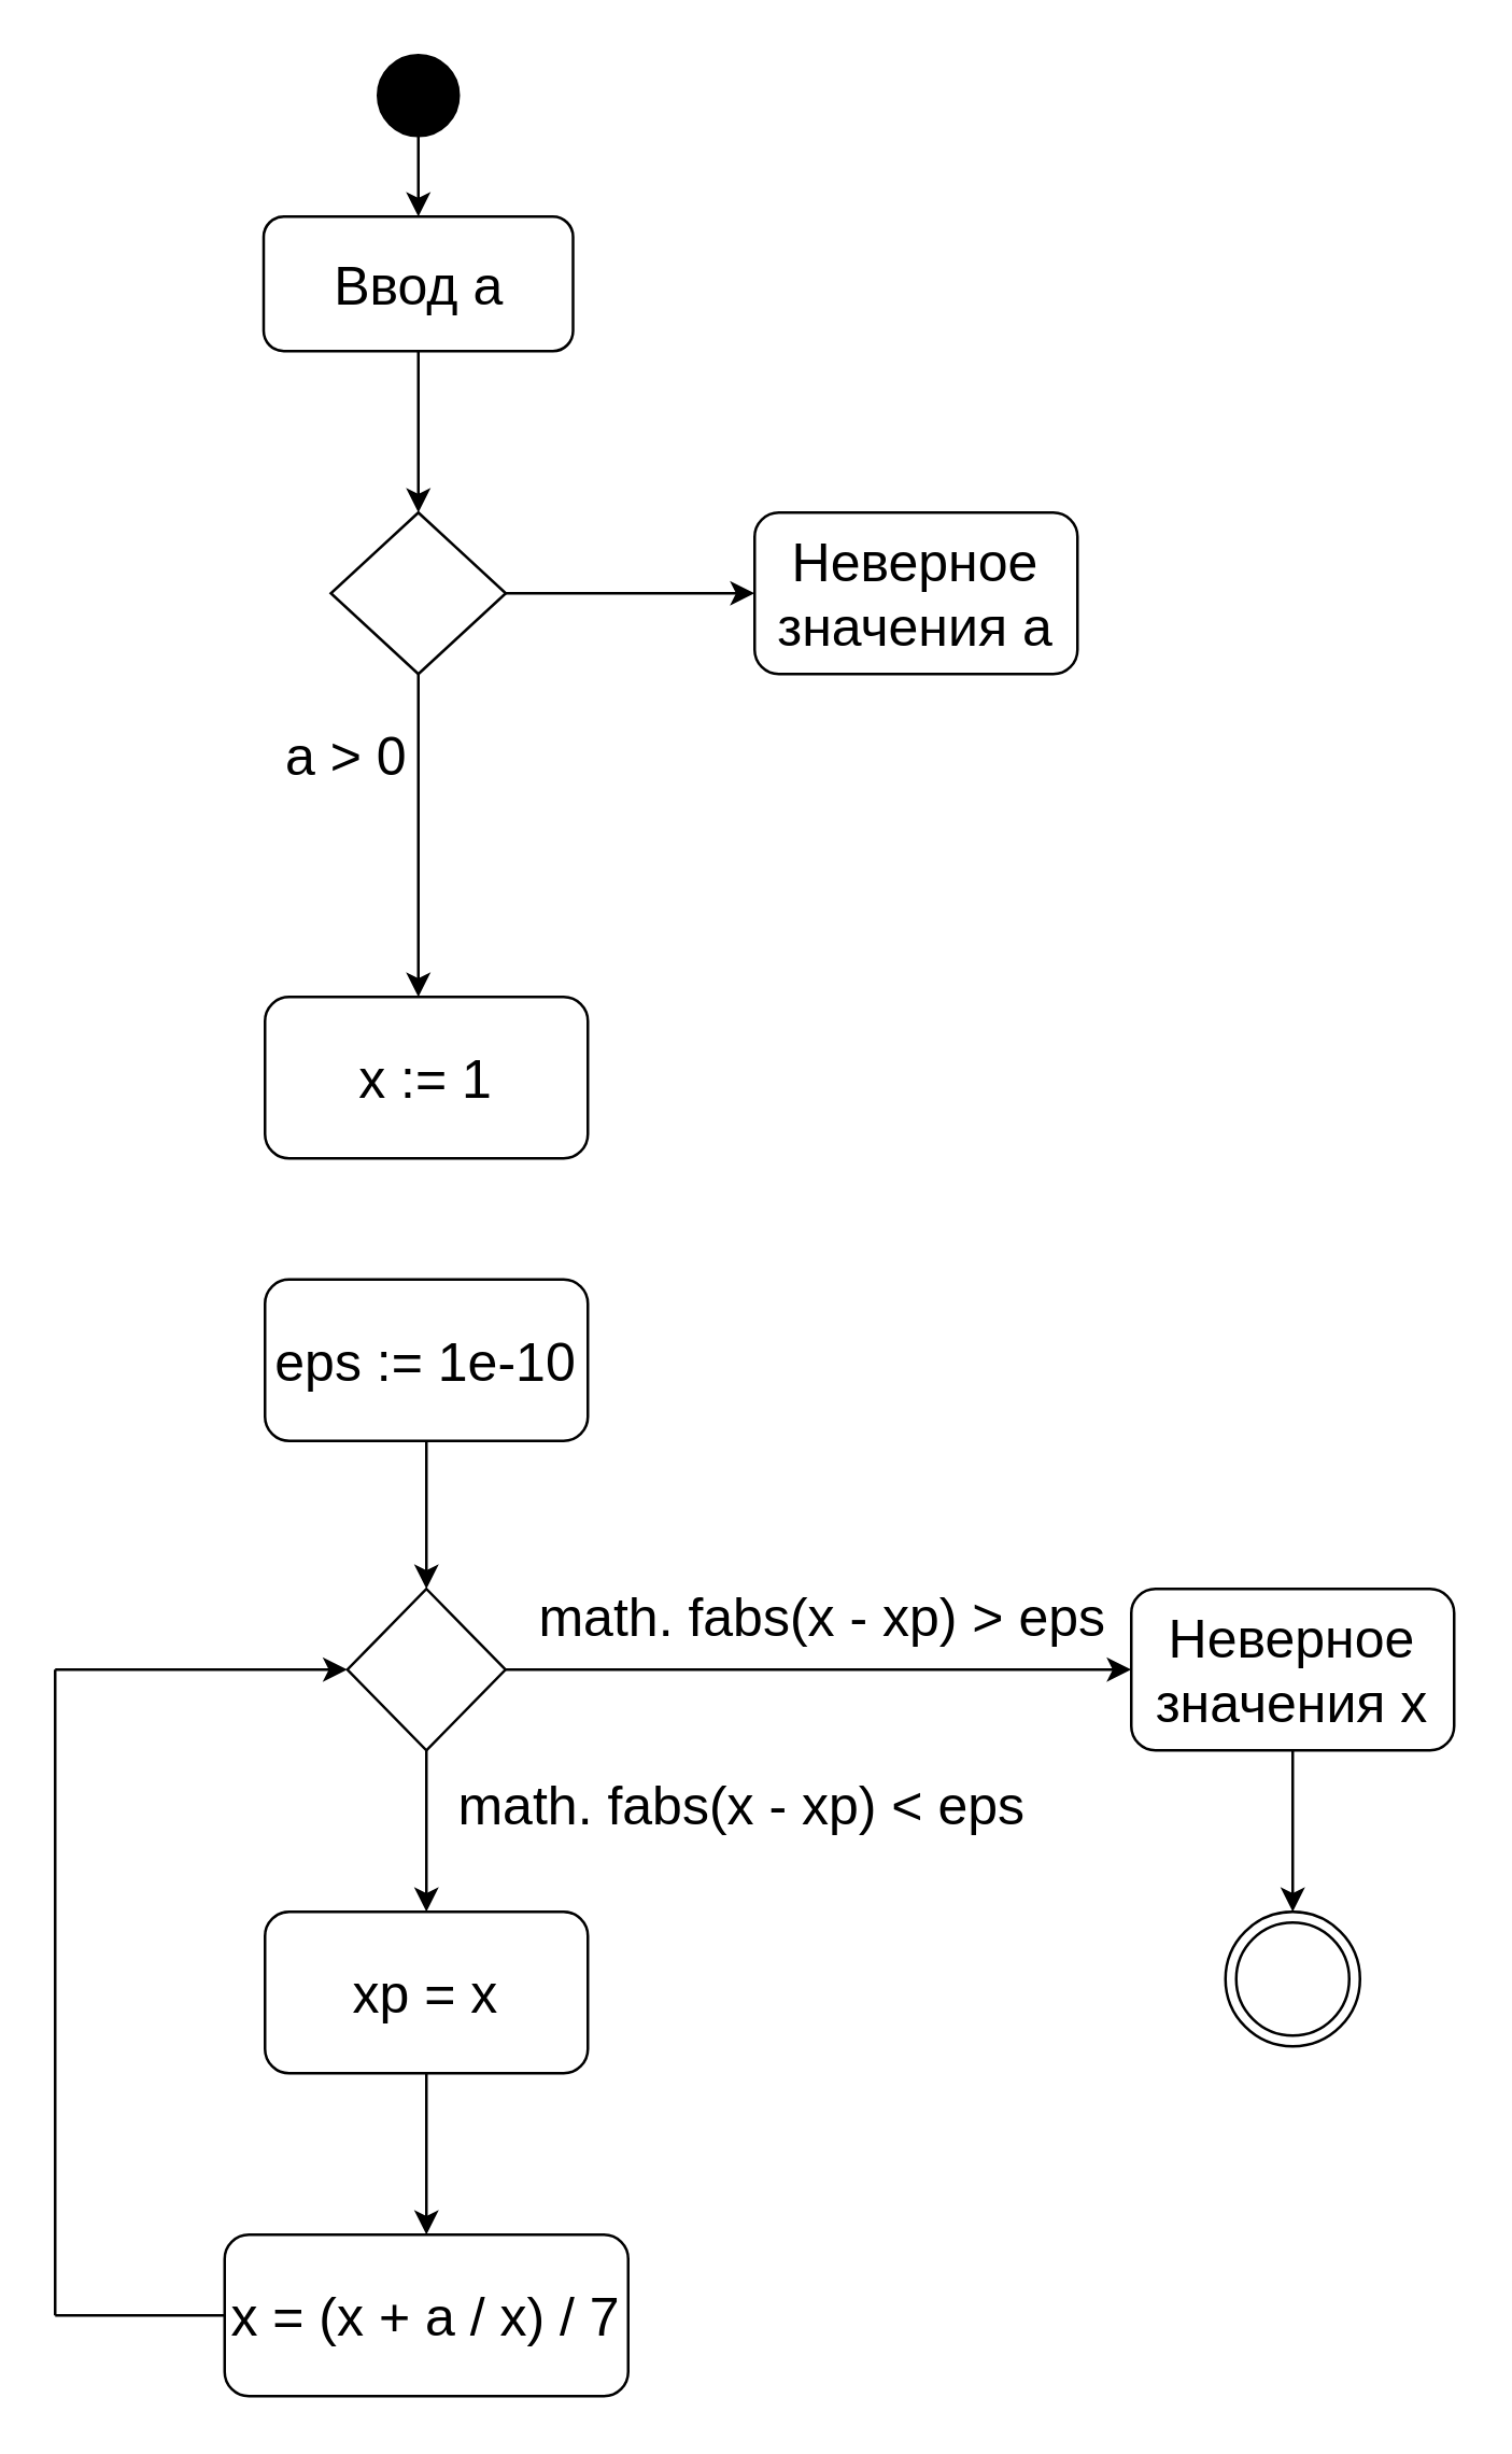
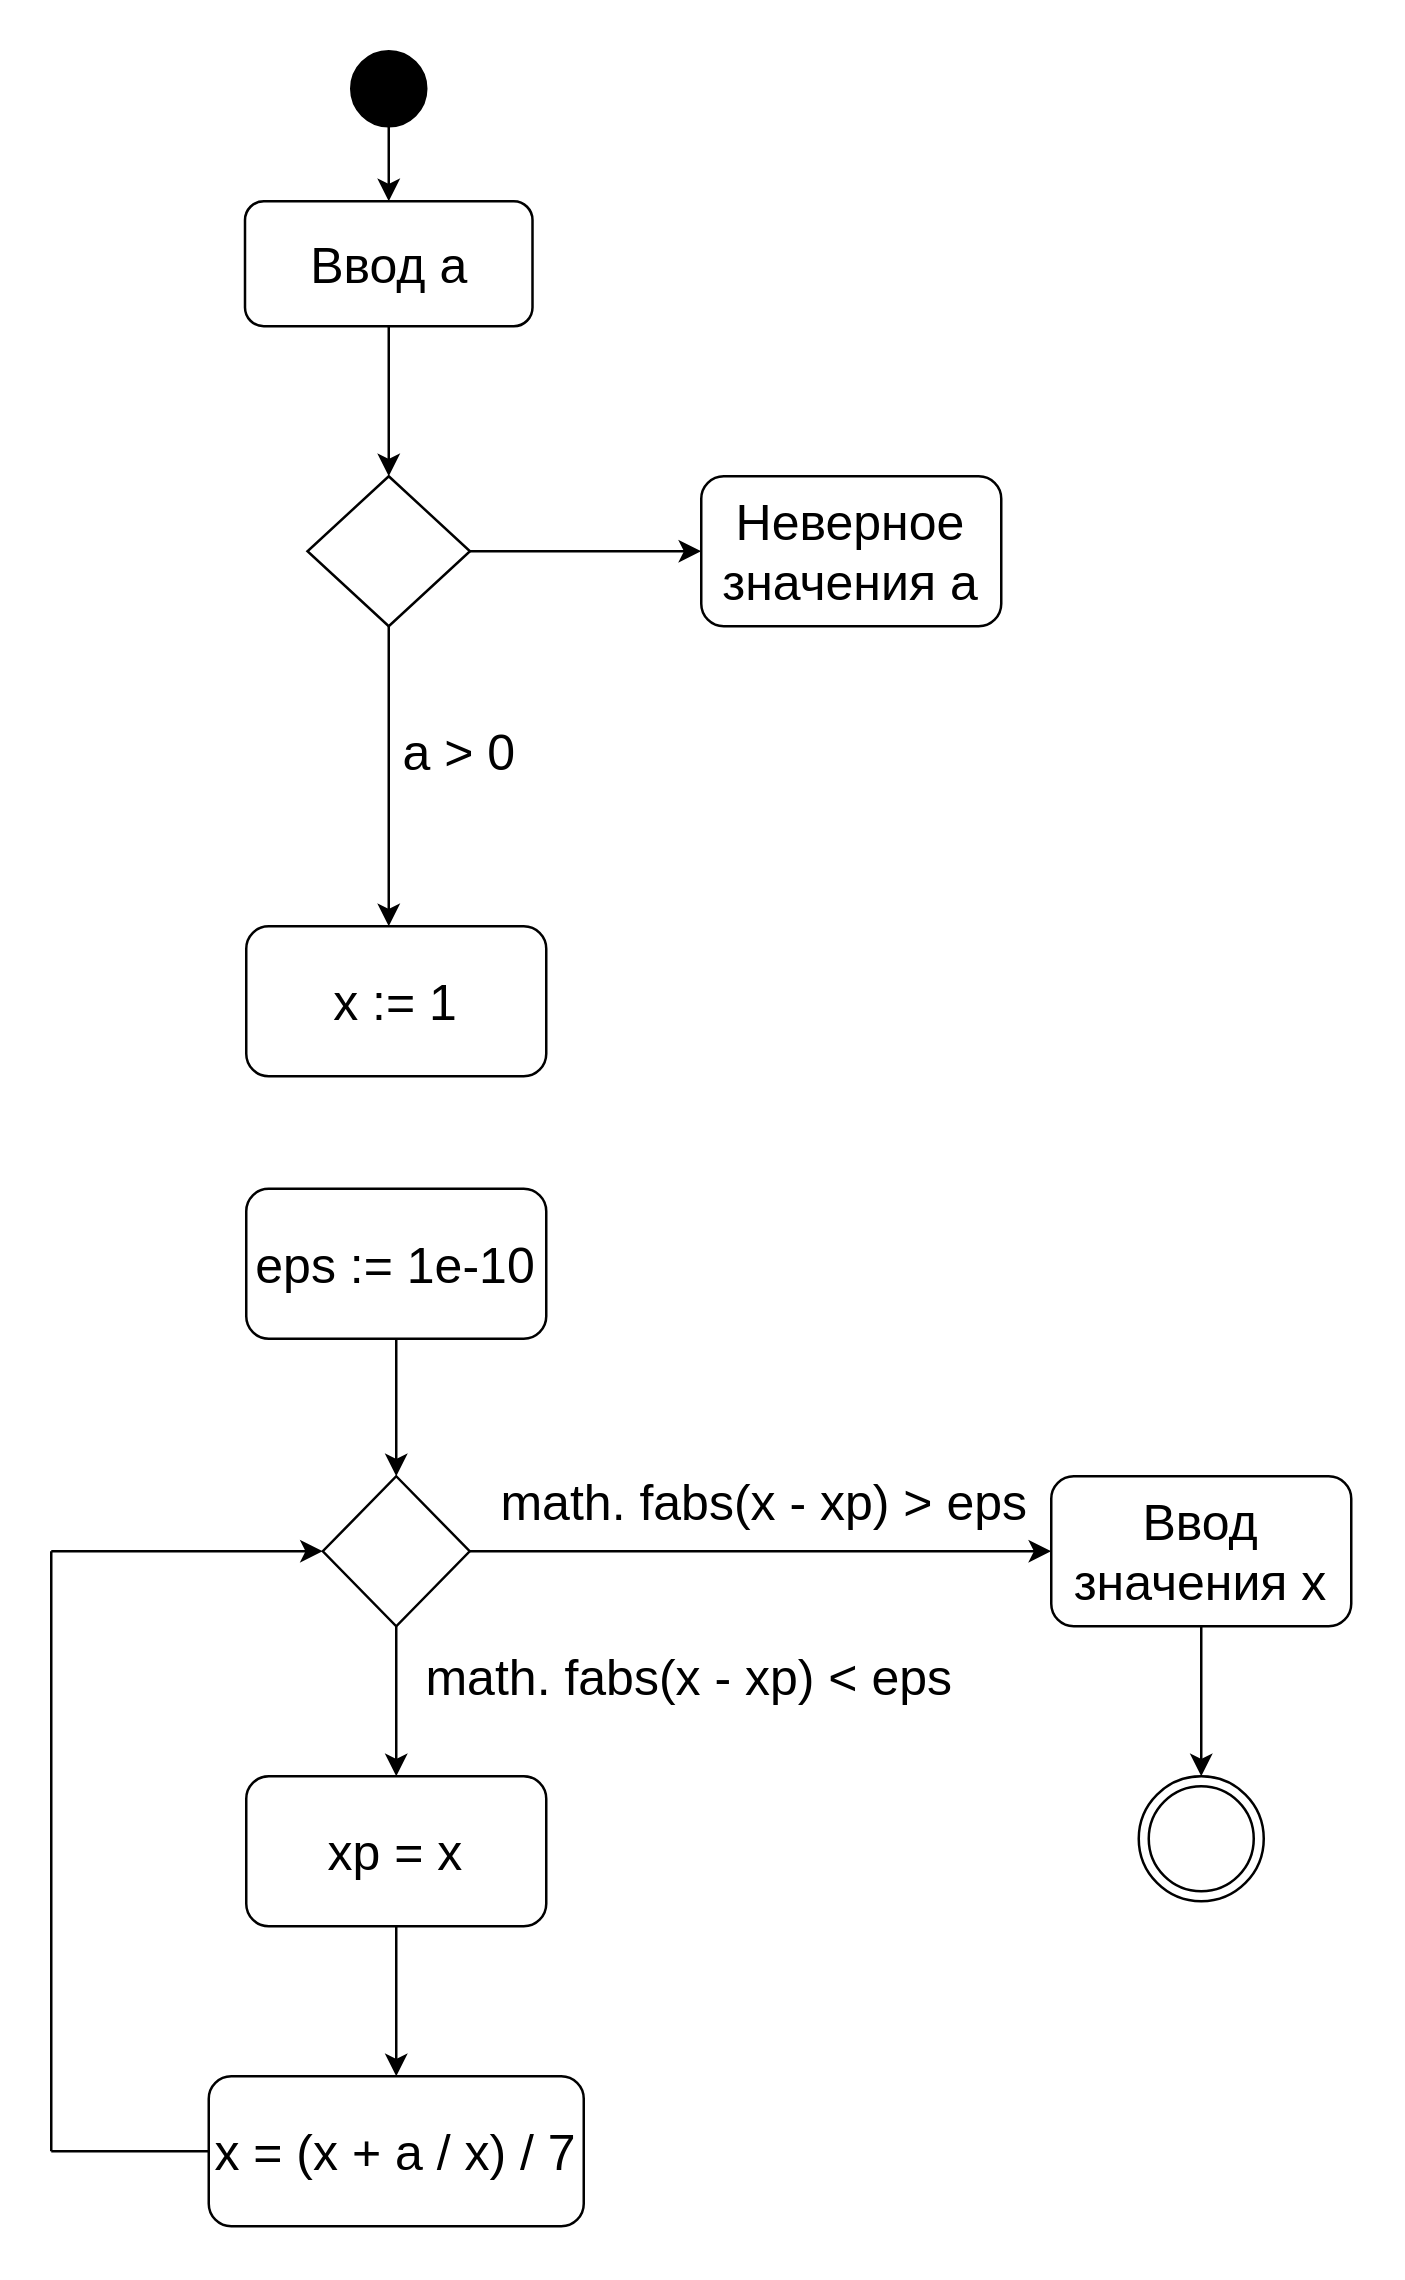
  <mxCell id="0" />
  <mxCell id="1" parent="0" />
  <mxCell id="2" value="" style="ellipse;shape=doubleEllipse;whiteSpace=wrap;html=1;aspect=fixed;fillColor=#000000;" parent="1" vertex="1"><mxGeometry x="140" y="20" width="30" height="30" as="geometry" /></mxCell>
  <mxCell id="3" value="&lt;font style=&quot;font-size: 20px;&quot;&gt;Ввод a&lt;/font&gt;" style="rounded=1;whiteSpace=wrap;html=1;fillColor=none;" parent="1" vertex="1"><mxGeometry x="97.5" y="80" width="115" height="50" as="geometry" /></mxCell>
  <mxCell id="4" value="" style="rhombus;whiteSpace=wrap;html=1;fontSize=20;fillColor=none;" parent="1" vertex="1"><mxGeometry x="122.5" y="190" width="65" height="60" as="geometry" /></mxCell>
  <mxCell id="5" value="Неверное значения а" style="rounded=1;whiteSpace=wrap;html=1;fontSize=20;fillColor=none;" parent="1" vertex="1"><mxGeometry x="280" y="190" width="120" height="60" as="geometry" /></mxCell>
  <mxCell id="6" value="" style="rhombus;whiteSpace=wrap;html=1;fontSize=20;fillColor=none;" parent="1" vertex="1"><mxGeometry x="128.63" y="590" width="58.75" height="60" as="geometry" /></mxCell>
- <mxCell id="7" value="Неверное значения х" style="rounded=1;whiteSpace=wrap;html=1;fontSize=20;fillColor=none;" parent="1" vertex="1"><mxGeometry x="420" y="590" width="120" height="60" as="geometry" /></mxCell>
+ <mxCell id="7" value="Ввод значения х" style="rounded=1;whiteSpace=wrap;html=1;fontSize=20;fillColor=none;" parent="1" vertex="1"><mxGeometry x="420" y="590" width="120" height="60" as="geometry" /></mxCell>
  <mxCell id="8" value="х := 1" style="rounded=1;whiteSpace=wrap;html=1;fontSize=20;fillColor=none;" parent="1" vertex="1"><mxGeometry x="98" y="370" width="120" height="60" as="geometry" /></mxCell>
  <mxCell id="9" value="eps := 1e-10" style="rounded=1;whiteSpace=wrap;html=1;fontSize=20;fillColor=none;" parent="1" vertex="1"><mxGeometry x="98" y="475" width="120" height="60" as="geometry" /></mxCell>
  <mxCell id="10" value="" style="endArrow=classic;html=1;rounded=0;fontSize=20;exitX=1;exitY=0.5;exitDx=0;exitDy=0;entryX=0;entryY=0.5;entryDx=0;entryDy=0;" parent="1" source="6" target="7" edge="1"><mxGeometry width="50" height="50" relative="1" as="geometry"><mxPoint x="200" y="660" as="sourcePoint" /><mxPoint x="250" y="610" as="targetPoint" /></mxGeometry></mxCell>
  <mxCell id="11" value="math. fabs(x - xp) &amp;gt; eps" style="text;html=1;align=center;verticalAlign=middle;resizable=0;points=[];autosize=1;strokeColor=none;fillColor=none;fontSize=20;" parent="1" vertex="1"><mxGeometry x="190" y="580" width="230" height="40" as="geometry" /></mxCell>
  <mxCell id="12" value="" style="endArrow=classic;html=1;rounded=0;fontSize=20;exitX=0.5;exitY=1;exitDx=0;exitDy=0;entryX=0.5;entryY=0;entryDx=0;entryDy=0;" parent="1" source="2" target="3" edge="1"><mxGeometry width="50" height="50" relative="1" as="geometry"><mxPoint x="30" y="120" as="sourcePoint" /><mxPoint x="80" y="70" as="targetPoint" /></mxGeometry></mxCell>
  <mxCell id="13" value="" style="endArrow=classic;html=1;rounded=0;fontSize=20;exitX=0.5;exitY=1;exitDx=0;exitDy=0;entryX=0.5;entryY=0;entryDx=0;entryDy=0;" parent="1" source="3" target="4" edge="1"><mxGeometry width="50" height="50" relative="1" as="geometry"><mxPoint x="140" y="190" as="sourcePoint" /><mxPoint x="170" y="170" as="targetPoint" /></mxGeometry></mxCell>
  <mxCell id="14" value="" style="endArrow=classic;html=1;rounded=0;fontSize=20;exitX=1;exitY=0.5;exitDx=0;exitDy=0;entryX=0;entryY=0.5;entryDx=0;entryDy=0;" parent="1" source="4" target="5" edge="1"><mxGeometry width="50" height="50" relative="1" as="geometry"><mxPoint x="210" y="270" as="sourcePoint" /><mxPoint x="260" y="220" as="targetPoint" /></mxGeometry></mxCell>
  <mxCell id="15" value="" style="endArrow=classic;html=1;rounded=0;fontSize=20;exitX=0.5;exitY=1;exitDx=0;exitDy=0;" parent="1" source="4" edge="1"><mxGeometry width="50" height="50" relative="1" as="geometry"><mxPoint x="150" y="310" as="sourcePoint" /><mxPoint x="155" y="370" as="targetPoint" /></mxGeometry></mxCell>
- <mxCell id="16" value="a &amp;gt; 0" style="text;html=1;align=center;verticalAlign=middle;resizable=0;points=[];autosize=1;strokeColor=none;fillColor=none;fontSize=20;" parent="1" vertex="1"><mxGeometry x="93" y="260" width="70" height="40" as="geometry" /></mxCell>
+ <mxCell id="16" value="a &amp;gt; 0" style="text;html=1;align=center;verticalAlign=middle;resizable=0;points=[];autosize=1;strokeColor=none;fillColor=none;fontSize=20;" parent="1" vertex="1"><mxGeometry x="148" y="280" width="70" height="40" as="geometry" /></mxCell>
  <mxCell id="17" value="" style="endArrow=classic;html=1;rounded=0;fontSize=20;exitX=0.5;exitY=1;exitDx=0;exitDy=0;entryX=0.5;entryY=0;entryDx=0;entryDy=0;" parent="1" source="9" target="6" edge="1"><mxGeometry width="50" height="50" relative="1" as="geometry"><mxPoint x="20" y="620" as="sourcePoint" /><mxPoint x="70" y="570" as="targetPoint" /></mxGeometry></mxCell>
  <mxCell id="18" value="xp = x" style="rounded=1;whiteSpace=wrap;html=1;fontSize=20;fillColor=none;" parent="1" vertex="1"><mxGeometry x="98" y="710" width="120" height="60" as="geometry" /></mxCell>
  <mxCell id="19" value="x = (x + a / x) / 7" style="rounded=1;whiteSpace=wrap;html=1;fontSize=20;fillColor=none;" parent="1" vertex="1"><mxGeometry x="83" y="830" width="150" height="60" as="geometry" /></mxCell>
  <mxCell id="20" value="" style="endArrow=classic;html=1;rounded=0;fontSize=20;exitX=0.5;exitY=1;exitDx=0;exitDy=0;entryX=0.5;entryY=0;entryDx=0;entryDy=0;" parent="1" source="6" target="18" edge="1"><mxGeometry width="50" height="50" relative="1" as="geometry"><mxPoint x="150" y="710" as="sourcePoint" /><mxPoint x="200" y="660" as="targetPoint" /></mxGeometry></mxCell>
  <mxCell id="21" value="" style="endArrow=classic;html=1;rounded=0;fontSize=20;exitX=0.5;exitY=1;exitDx=0;exitDy=0;" parent="1" source="18" edge="1"><mxGeometry width="50" height="50" relative="1" as="geometry"><mxPoint x="180" y="640" as="sourcePoint" /><mxPoint x="158" y="830" as="targetPoint" /></mxGeometry></mxCell>
  <mxCell id="22" value="" style="endArrow=none;html=1;rounded=0;fontSize=20;entryX=0;entryY=0.5;entryDx=0;entryDy=0;" parent="1" target="19" edge="1"><mxGeometry width="50" height="50" relative="1" as="geometry"><mxPoint x="20" y="860" as="sourcePoint" /><mxPoint x="80" y="770" as="targetPoint" /></mxGeometry></mxCell>
  <mxCell id="23" value="" style="endArrow=none;html=1;rounded=0;fontSize=20;" parent="1" edge="1"><mxGeometry width="50" height="50" relative="1" as="geometry"><mxPoint x="20" y="860" as="sourcePoint" /><mxPoint x="20" y="620" as="targetPoint" /></mxGeometry></mxCell>
  <mxCell id="24" value="" style="endArrow=classic;html=1;rounded=0;fontSize=20;entryX=0;entryY=0.5;entryDx=0;entryDy=0;" parent="1" target="6" edge="1"><mxGeometry width="50" height="50" relative="1" as="geometry"><mxPoint x="20" y="620" as="sourcePoint" /><mxPoint x="230" y="590" as="targetPoint" /></mxGeometry></mxCell>
  <mxCell id="25" value="math. fabs(x - xp) &amp;lt; eps" style="text;html=1;align=center;verticalAlign=middle;resizable=0;points=[];autosize=1;strokeColor=none;fillColor=none;fontSize=20;" parent="1" vertex="1"><mxGeometry x="160" y="650" width="230" height="40" as="geometry" /></mxCell>
  <mxCell id="26" value="" style="ellipse;shape=doubleEllipse;whiteSpace=wrap;html=1;aspect=fixed;fillStyle=auto;fillColor=none;" vertex="1" parent="1"><mxGeometry x="455" y="710" width="50" height="50" as="geometry" /></mxCell>
  <mxCell id="27" value="" style="endArrow=classic;html=1;rounded=0;exitX=0.5;exitY=1;exitDx=0;exitDy=0;entryX=0.5;entryY=0;entryDx=0;entryDy=0;" edge="1" parent="1" source="7" target="26"><mxGeometry width="50" height="50" relative="1" as="geometry"><mxPoint x="590" y="690" as="sourcePoint" /><mxPoint x="640" y="640" as="targetPoint" /></mxGeometry></mxCell>
